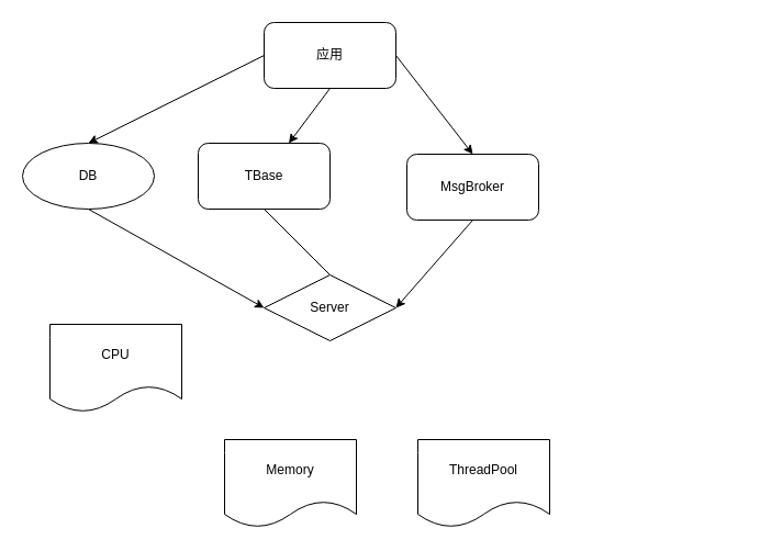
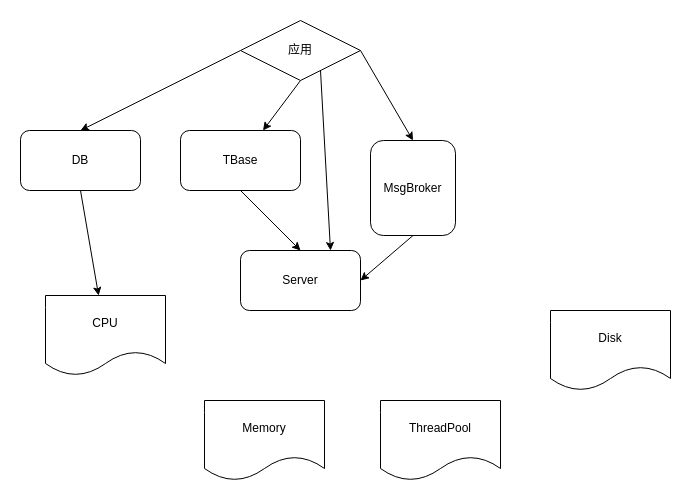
  <mxCell id="0" />
  <mxCell id="1" parent="0" />
  <mxCell id="2" style="rounded=0;orthogonalLoop=1;jettySize=auto;html=1;exitX=0;exitY=0.5;exitDx=0;exitDy=0;entryX=0.5;entryY=0;entryDx=0;entryDy=0;" edge="1" parent="1" source="6" target="10"><mxGeometry relative="1" as="geometry" /></mxCell>
  <mxCell id="3" style="rounded=0;orthogonalLoop=1;jettySize=auto;html=1;exitX=1;exitY=0.5;exitDx=0;exitDy=0;entryX=0.5;entryY=0;entryDx=0;entryDy=0;" edge="1" parent="1" source="6" target="12"><mxGeometry relative="1" as="geometry" /></mxCell>
  <mxCell id="4" style="rounded=0;orthogonalLoop=1;jettySize=auto;html=1;exitX=0.5;exitY=1;exitDx=0;exitDy=0;" edge="1" parent="1" source="6" target="8"><mxGeometry relative="1" as="geometry" /></mxCell>
- <mxCell id="6" value="应用" style="rounded=1;whiteSpace=wrap;html=1;" vertex="1" parent="1"><mxGeometry x="240" y="20" width="120" height="60" as="geometry" /></mxCell>
- <mxCell id="7" style="edgeStyle=none;rounded=0;orthogonalLoop=1;jettySize=auto;html=1;exitX=0.5;exitY=1;exitDx=0;exitDy=0;entryX=0.5;entryY=0;entryDx=0;entryDy=0;endArrow=none;" edge="1" parent="1" source="8" target="13"><mxGeometry relative="1" as="geometry" /></mxCell>
+ <mxCell id="5" style="rounded=0;orthogonalLoop=1;jettySize=auto;html=1;exitX=0.75;exitY=1;exitDx=0;exitDy=0;entryX=0.75;entryY=0;entryDx=0;entryDy=0;" edge="1" parent="1" source="6" target="13"><mxGeometry relative="1" as="geometry" /></mxCell>
+ <mxCell id="6" value="应用" style="rhombus;whiteSpace=wrap;html=1;" vertex="1" parent="1"><mxGeometry x="240" y="20" width="120" height="60" as="geometry" /></mxCell>
+ <mxCell id="7" style="edgeStyle=none;rounded=0;orthogonalLoop=1;jettySize=auto;html=1;exitX=0.5;exitY=1;exitDx=0;exitDy=0;entryX=0.5;entryY=0;entryDx=0;entryDy=0;" edge="1" parent="1" source="8" target="13"><mxGeometry relative="1" as="geometry" /></mxCell>
  <mxCell id="8" value="TBase" style="rounded=1;whiteSpace=wrap;html=1;" vertex="1" parent="1"><mxGeometry x="180" y="130" width="120" height="60" as="geometry" /></mxCell>
- <mxCell id="9" style="rounded=0;orthogonalLoop=1;jettySize=auto;html=1;exitX=0.5;exitY=1;exitDx=0;exitDy=0;entryX=0;entryY=0.5;entryDx=0;entryDy=0;" edge="1" parent="1" source="10" target="13"><mxGeometry relative="1" as="geometry" /></mxCell>
- <mxCell id="10" value="DB" style="ellipse;whiteSpace=wrap;html=1;" vertex="1" parent="1"><mxGeometry x="20" y="130" width="120" height="60" as="geometry" /></mxCell>
+ <mxCell id="9" style="rounded=0;orthogonalLoop=1;jettySize=auto;html=1;exitX=0.5;exitY=1;exitDx=0;exitDy=0;" edge="1" parent="1" source="10" target="14"><mxGeometry relative="1" as="geometry" /></mxCell>
+ <mxCell id="10" value="DB" style="rounded=1;whiteSpace=wrap;html=1;" vertex="1" parent="1"><mxGeometry x="20" y="130" width="120" height="60" as="geometry" /></mxCell>
  <mxCell id="11" style="rounded=0;orthogonalLoop=1;jettySize=auto;html=1;exitX=0.5;exitY=1;exitDx=0;exitDy=0;entryX=1;entryY=0.5;entryDx=0;entryDy=0;" edge="1" parent="1" source="12" target="13"><mxGeometry relative="1" as="geometry" /></mxCell>
- <mxCell id="12" value="MsgBroker" style="rounded=1;whiteSpace=wrap;html=1;" vertex="1" parent="1"><mxGeometry x="370" y="140" width="120" height="60" as="geometry" /></mxCell>
- <mxCell id="13" value="Server" style="rhombus;whiteSpace=wrap;html=1;" vertex="1" parent="1"><mxGeometry x="240" y="250" width="120" height="60" as="geometry" /></mxCell>
+ <mxCell id="12" value="MsgBroker" style="rounded=1;whiteSpace=wrap;html=1;" vertex="1" parent="1"><mxGeometry x="370" y="140" width="85" height="95" as="geometry" /></mxCell>
+ <mxCell id="13" value="Server" style="rounded=1;whiteSpace=wrap;html=1;" vertex="1" parent="1"><mxGeometry x="240" y="250" width="120" height="60" as="geometry" /></mxCell>
  <mxCell id="14" value="CPU" style="shape=document;whiteSpace=wrap;html=1;boundedLbl=1;" vertex="1" parent="1"><mxGeometry x="45" y="295" width="120" height="80" as="geometry" /></mxCell>
  <mxCell id="15" value="Memory" style="shape=document;whiteSpace=wrap;html=1;boundedLbl=1;" vertex="1" parent="1"><mxGeometry x="204" y="400" width="120" height="80" as="geometry" /></mxCell>
  <mxCell id="16" value="ThreadPool" style="shape=document;whiteSpace=wrap;html=1;boundedLbl=1;" vertex="1" parent="1"><mxGeometry x="380" y="400" width="120" height="80" as="geometry" /></mxCell>
+ <mxCell id="17" value="Disk" style="shape=document;whiteSpace=wrap;html=1;boundedLbl=1;" vertex="1" parent="1"><mxGeometry x="550" y="310" width="120" height="80" as="geometry" /></mxCell>
